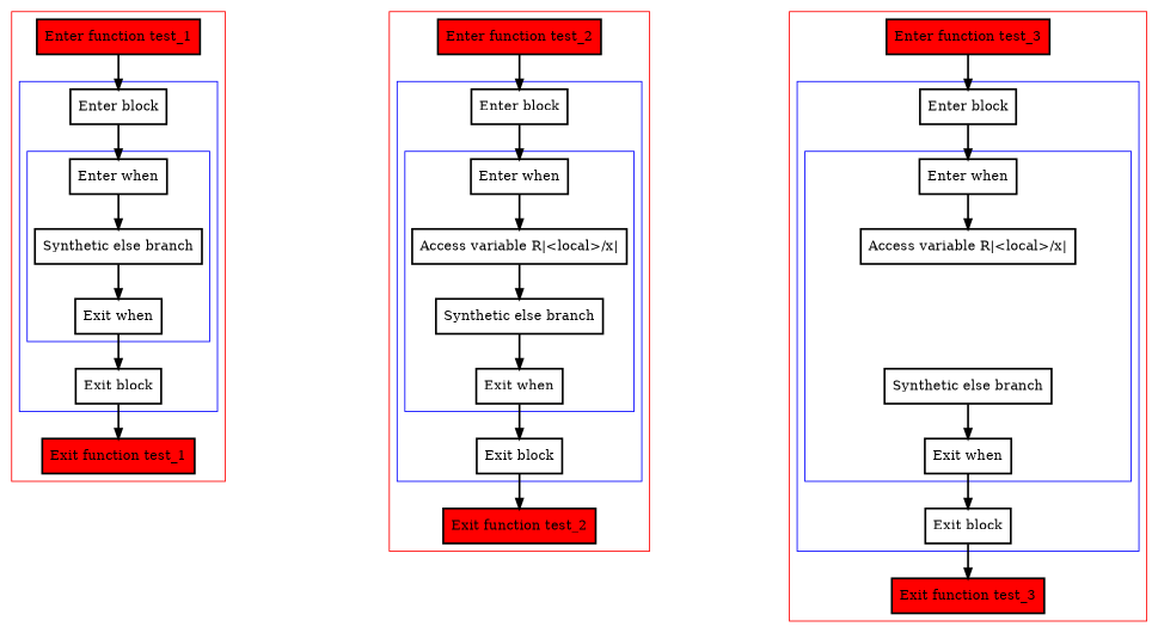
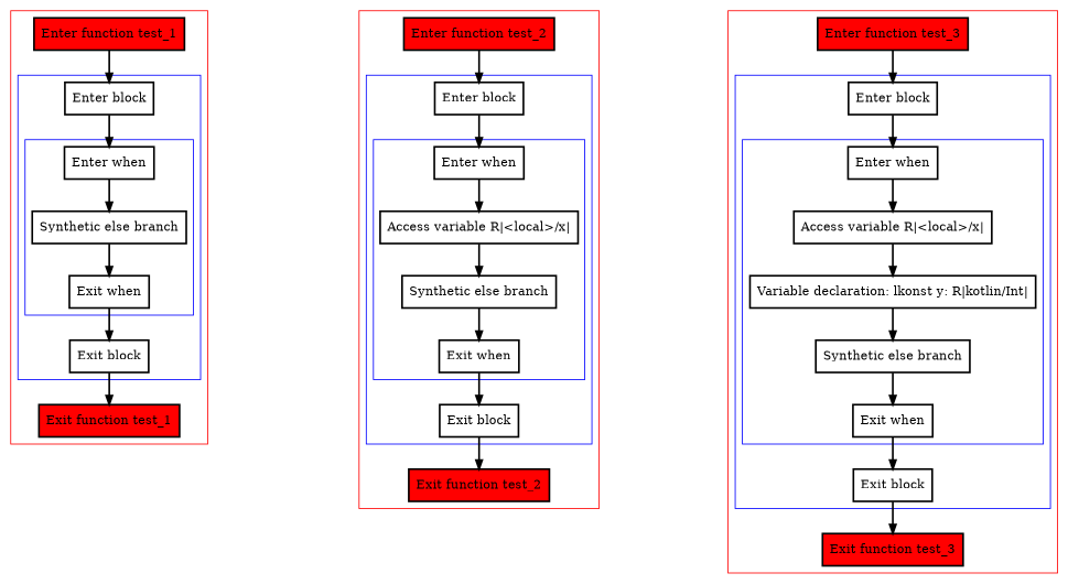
  digraph {
    nodesep=3
    node [penwidth=2 shape=box]
    edge [penwidth=2]
    n1 [label="Enter when"]
    n2 [label="Synthetic else branch"]
    n3 [label="Exit when"]
    n4 [label="Enter block"]
    n5 [label="Exit block"]
    n6 [fillcolor=red label="Enter function test_1" style=filled]
    n7 [fillcolor=red label="Exit function test_1" style=filled]
    n8 [label="Enter when"]
    n9 [label="Access variable R|<local>/x|"]
    n10 [label="Synthetic else branch"]
    n11 [label="Exit when"]
    n12 [label="Enter block"]
    n13 [label="Exit block"]
    n14 [fillcolor=red label="Enter function test_2" style=filled]
    n15 [fillcolor=red label="Exit function test_2" style=filled]
    n16 [label="Enter when"]
    n17 [label="Access variable R|<local>/x|"]
+   n18 [label="Variable declaration: lkonst y: R|kotlin/Int|"]
    n19 [label="Synthetic else branch"]
    n20 [label="Exit when"]
    n21 [label="Enter block"]
    n22 [label="Exit block"]
    n23 [fillcolor=red label="Enter function test_3" style=filled]
    n24 [fillcolor=red label="Exit function test_3" style=filled]
    subgraph cluster_1 {
      color=red
      n6
      n7
      subgraph cluster_2 {
        color=blue
        n4
        n5
        subgraph cluster_3 {
          color=blue
          n1
          n2
          n3
        }
      }
    }
    subgraph cluster_4 {
      color=red
      n14
      n15
      subgraph cluster_5 {
        color=blue
        n12
        n13
        subgraph cluster_6 {
          color=blue
          n8
          n9
          n10
          n11
        }
      }
    }
    subgraph cluster_7 {
      color=red
      n23
      n24
      subgraph cluster_8 {
        color=blue
        n21
        n22
        subgraph cluster_9 {
          color=blue
          n16
          n17
+         n18
          n19
          n20
        }
      }
    }
    n1 -> n2
    n2 -> n3
    n3 -> n5
    n4 -> n1
    n5 -> n7
    n6 -> n4
    n8 -> n9
    n9 -> n10
    n10 -> n11
    n11 -> n13
    n12 -> n8
    n13 -> n15
    n14 -> n12
    n16 -> n17
+   n17 -> n18
+   n18 -> n19
    n19 -> n20
    n20 -> n22
    n21 -> n16
    n22 -> n24
    n23 -> n21
  }
